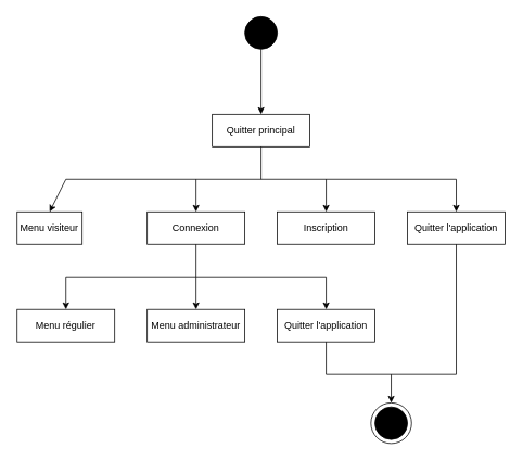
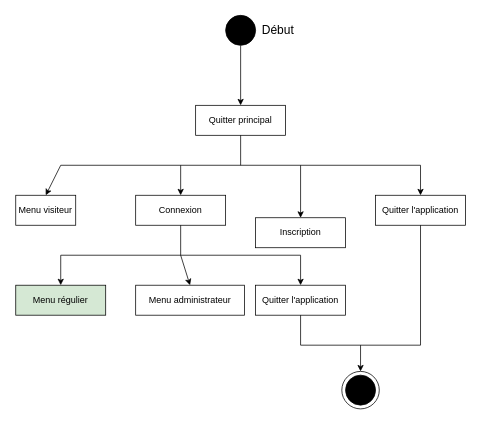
  <mxCell id="0" />
  <mxCell id="1" parent="0" />
  <mxCell id="2" value="" style="ellipse;whiteSpace=wrap;html=1;aspect=fixed;fillColor=#000000;" vertex="1" parent="1"><mxGeometry x="300" y="20" width="40" height="40" as="geometry" /></mxCell>
  <mxCell id="3" value="Quitter principal" style="rounded=0;whiteSpace=wrap;html=1;fillColor=#FFFFFF;" vertex="1" parent="1"><mxGeometry x="260" y="140" width="120" height="40" as="geometry" /></mxCell>
  <mxCell id="4" value="Connexion" style="rounded=0;whiteSpace=wrap;html=1;fillColor=#FFFFFF;" vertex="1" parent="1"><mxGeometry x="180" y="260" width="120" height="40" as="geometry" /></mxCell>
- <mxCell id="5" value="Inscription" style="rounded=0;whiteSpace=wrap;html=1;fillColor=#FFFFFF;" vertex="1" parent="1"><mxGeometry x="340" y="260" width="120" height="40" as="geometry" /></mxCell>
+ <mxCell id="5" value="Inscription" style="rounded=0;whiteSpace=wrap;html=1;fillColor=#FFFFFF;" vertex="1" parent="1"><mxGeometry x="340" y="290" width="120" height="40" as="geometry" /></mxCell>
  <mxCell id="6" value="" style="endArrow=none;html=1;entryX=0.5;entryY=1;entryDx=0;entryDy=0;" edge="1" parent="1" target="3"><mxGeometry width="50" height="50" relative="1" as="geometry"><mxPoint x="320" y="220" as="sourcePoint" /><mxPoint x="340" y="280" as="targetPoint" /></mxGeometry></mxCell>
  <mxCell id="7" value="" style="endArrow=none;html=1;" edge="1" parent="1"><mxGeometry width="50" height="50" relative="1" as="geometry"><mxPoint x="80" y="220" as="sourcePoint" /><mxPoint x="560" y="220" as="targetPoint" /></mxGeometry></mxCell>
  <mxCell id="8" value="" style="endArrow=classic;html=1;entryX=0.5;entryY=0;entryDx=0;entryDy=0;" edge="1" parent="1" target="4"><mxGeometry width="50" height="50" relative="1" as="geometry"><mxPoint x="240" y="220" as="sourcePoint" /><mxPoint x="340" y="280" as="targetPoint" /></mxGeometry></mxCell>
  <mxCell id="9" value="" style="endArrow=classic;html=1;entryX=0.5;entryY=0;entryDx=0;entryDy=0;" edge="1" parent="1" target="5"><mxGeometry width="50" height="50" relative="1" as="geometry"><mxPoint x="400" y="220" as="sourcePoint" /><mxPoint x="250" y="270" as="targetPoint" /></mxGeometry></mxCell>
  <mxCell id="10" value="" style="endArrow=classic;html=1;entryX=0.5;entryY=0;entryDx=0;entryDy=0;exitX=0.5;exitY=1;exitDx=0;exitDy=0;" edge="1" parent="1" source="2" target="3"><mxGeometry width="50" height="50" relative="1" as="geometry"><mxPoint x="260" y="200" as="sourcePoint" /><mxPoint x="260" y="240" as="targetPoint" /></mxGeometry></mxCell>
  <mxCell id="11" value="Menu visiteur" style="rounded=0;whiteSpace=wrap;html=1;fillColor=#FFFFFF;" vertex="1" parent="1"><mxGeometry x="20" y="260" width="80" height="40" as="geometry" /></mxCell>
  <mxCell id="12" value="" style="endArrow=classic;html=1;entryX=0.5;entryY=0;entryDx=0;entryDy=0;" edge="1" parent="1" target="11"><mxGeometry width="50" height="50" relative="1" as="geometry"><mxPoint x="80" y="220" as="sourcePoint" /><mxPoint x="330" y="270" as="targetPoint" /></mxGeometry></mxCell>
+ <mxCell id="13" value="&lt;font style=&quot;font-size: 16px&quot;&gt;Début&lt;/font&gt;" style="text;html=1;strokeColor=none;fillColor=none;align=center;verticalAlign=middle;whiteSpace=wrap;rounded=0;" vertex="1" parent="1"><mxGeometry x="340" y="30" width="60" height="20" as="geometry" /></mxCell>
  <mxCell id="14" value="Quitter l'application" style="rounded=0;whiteSpace=wrap;html=1;fillColor=#FFFFFF;" vertex="1" parent="1"><mxGeometry x="500" y="260" width="120" height="40" as="geometry" /></mxCell>
  <mxCell id="15" value="" style="endArrow=classic;html=1;entryX=0.5;entryY=0;entryDx=0;entryDy=0;" edge="1" parent="1" target="14"><mxGeometry width="50" height="50" relative="1" as="geometry"><mxPoint x="560" y="220" as="sourcePoint" /><mxPoint x="410" y="270" as="targetPoint" /></mxGeometry></mxCell>
  <mxCell id="16" value="" style="endArrow=none;html=1;entryX=0.5;entryY=1;entryDx=0;entryDy=0;" edge="1" parent="1" target="4"><mxGeometry width="50" height="50" relative="1" as="geometry"><mxPoint x="240" y="340" as="sourcePoint" /><mxPoint x="330" y="190" as="targetPoint" /></mxGeometry></mxCell>
  <mxCell id="17" value="" style="endArrow=none;html=1;" edge="1" parent="1"><mxGeometry width="50" height="50" relative="1" as="geometry"><mxPoint x="80" y="340" as="sourcePoint" /><mxPoint x="400" y="340" as="targetPoint" /></mxGeometry></mxCell>
- <mxCell id="18" value="Menu régulier" style="rounded=0;whiteSpace=wrap;html=1;fillColor=#FFFFFF;" vertex="1" parent="1"><mxGeometry x="20" y="380" width="120" height="40" as="geometry" /></mxCell>
- <mxCell id="19" value="Menu administrateur" style="rounded=0;whiteSpace=wrap;html=1;fillColor=#FFFFFF;" vertex="1" parent="1"><mxGeometry x="180" y="380" width="120" height="40" as="geometry" /></mxCell>
+ <mxCell id="18" value="Menu régulier" style="rounded=0;whiteSpace=wrap;html=1;fillColor=#d5e8d4;" vertex="1" parent="1"><mxGeometry x="20" y="380" width="120" height="40" as="geometry" /></mxCell>
+ <mxCell id="19" value="Menu administrateur" style="rounded=0;whiteSpace=wrap;html=1;fillColor=#FFFFFF;" vertex="1" parent="1"><mxGeometry x="180" y="380" width="145" height="40" as="geometry" /></mxCell>
  <mxCell id="20" value="" style="endArrow=classic;html=1;entryX=0.5;entryY=0;entryDx=0;entryDy=0;" edge="1" parent="1" target="19"><mxGeometry width="50" height="50" relative="1" as="geometry"><mxPoint x="240" y="340" as="sourcePoint" /><mxPoint x="410" y="270" as="targetPoint" /></mxGeometry></mxCell>
  <mxCell id="21" value="" style="endArrow=classic;html=1;" edge="1" parent="1" target="18"><mxGeometry width="50" height="50" relative="1" as="geometry"><mxPoint x="80" y="340" as="sourcePoint" /><mxPoint x="330" y="390" as="targetPoint" /></mxGeometry></mxCell>
  <mxCell id="22" value="Quitter l'application" style="rounded=0;whiteSpace=wrap;html=1;fillColor=#FFFFFF;" vertex="1" parent="1"><mxGeometry x="340" y="380" width="120" height="40" as="geometry" /></mxCell>
  <mxCell id="23" value="" style="endArrow=classic;html=1;entryX=0.5;entryY=0;entryDx=0;entryDy=0;" edge="1" parent="1" target="22"><mxGeometry width="50" height="50" relative="1" as="geometry"><mxPoint x="400" y="340" as="sourcePoint" /><mxPoint x="410" y="270" as="targetPoint" /></mxGeometry></mxCell>
  <mxCell id="24" value="" style="ellipse;whiteSpace=wrap;html=1;aspect=fixed;fillColor=none;" vertex="1" parent="1"><mxGeometry x="455" y="495" width="50" height="50" as="geometry" /></mxCell>
  <mxCell id="25" value="" style="ellipse;whiteSpace=wrap;html=1;aspect=fixed;fillColor=#000000;" vertex="1" parent="1"><mxGeometry x="460" y="500" width="40" height="40" as="geometry" /></mxCell>
  <mxCell id="26" value="" style="endArrow=none;html=1;exitX=0.5;exitY=1;exitDx=0;exitDy=0;" edge="1" parent="1" source="22"><mxGeometry width="50" height="50" relative="1" as="geometry"><mxPoint x="310" y="290" as="sourcePoint" /><mxPoint x="400" y="460" as="targetPoint" /></mxGeometry></mxCell>
  <mxCell id="27" value="" style="endArrow=none;html=1;" edge="1" parent="1"><mxGeometry width="50" height="50" relative="1" as="geometry"><mxPoint x="560" y="460" as="sourcePoint" /><mxPoint x="400" y="460" as="targetPoint" /></mxGeometry></mxCell>
  <mxCell id="28" value="" style="endArrow=none;html=1;exitX=0.5;exitY=1;exitDx=0;exitDy=0;" edge="1" parent="1" source="14"><mxGeometry width="50" height="50" relative="1" as="geometry"><mxPoint x="420" y="440" as="sourcePoint" /><mxPoint x="560" y="460" as="targetPoint" /></mxGeometry></mxCell>
  <mxCell id="29" value="" style="endArrow=classic;html=1;entryX=0.5;entryY=0;entryDx=0;entryDy=0;" edge="1" parent="1" target="24"><mxGeometry width="50" height="50" relative="1" as="geometry"><mxPoint x="480" y="460" as="sourcePoint" /><mxPoint x="360" y="240" as="targetPoint" /></mxGeometry></mxCell>
